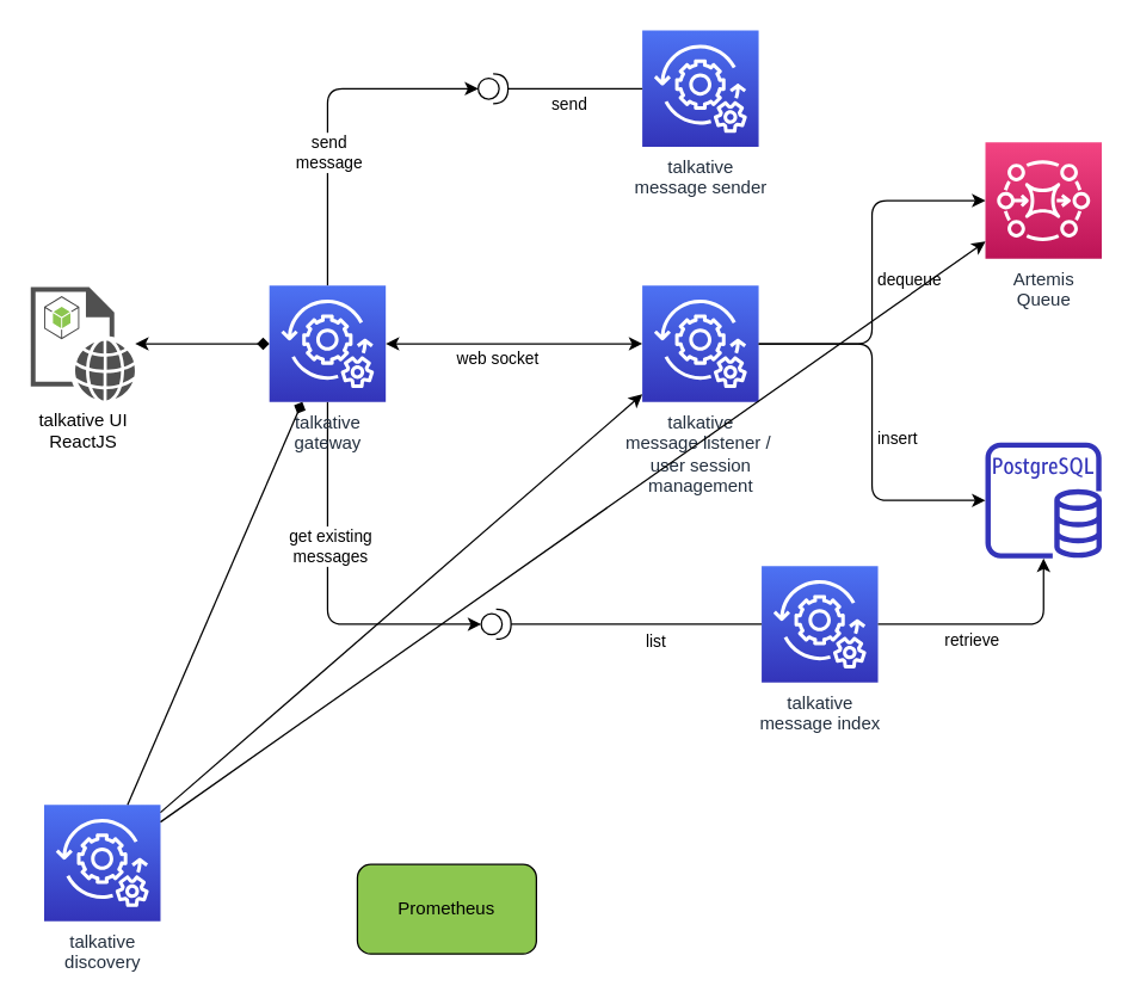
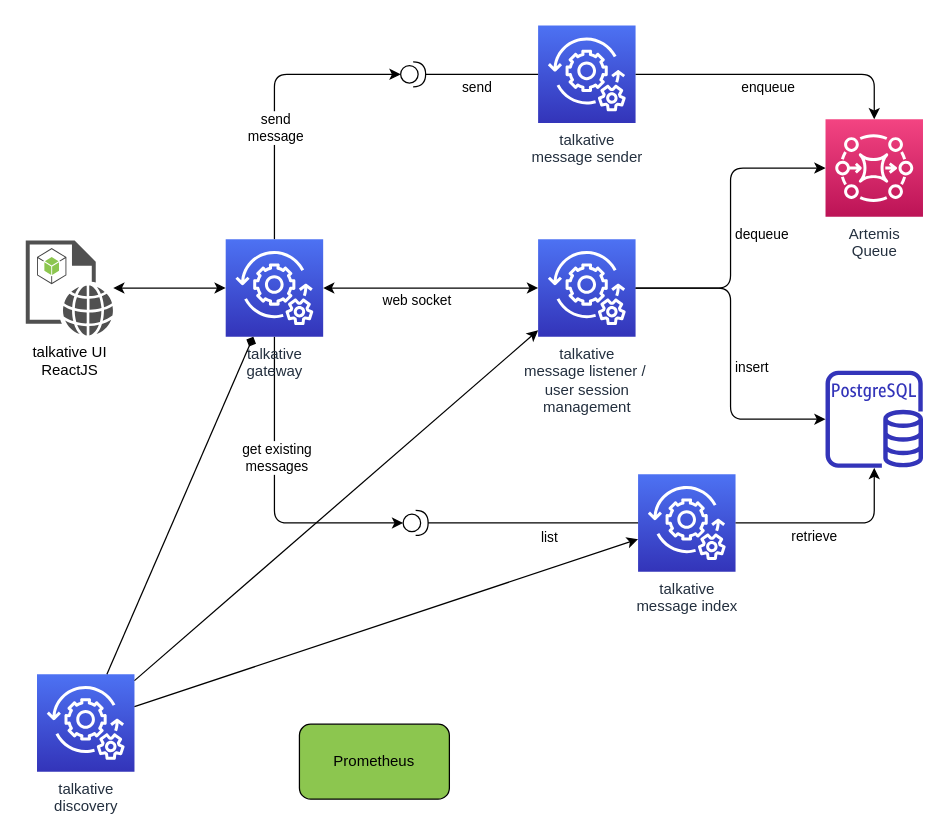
  <mxCell id="0" />
  <mxCell id="1" parent="0" />
  <mxCell id="2" value="talkative&lt;br&gt;message sender" style="outlineConnect=0;fontColor=#232F3E;gradientColor=#4D72F3;gradientDirection=north;fillColor=#3334B9;strokeColor=#ffffff;dashed=0;verticalLabelPosition=bottom;verticalAlign=top;align=center;html=1;fontSize=12;fontStyle=0;aspect=fixed;shape=mxgraph.aws4.resourceIcon;resIcon=mxgraph.aws4.managed_services;" parent="1" vertex="1"><mxGeometry x="430" y="20" width="78" height="78" as="geometry" /></mxCell>
  <mxCell id="3" value="talkative&lt;br&gt;message listener /&amp;nbsp;&lt;br&gt;user session&lt;br&gt;management" style="outlineConnect=0;fontColor=#232F3E;gradientColor=#4D72F3;gradientDirection=north;fillColor=#3334B9;strokeColor=#ffffff;dashed=0;verticalLabelPosition=bottom;verticalAlign=top;align=center;html=1;fontSize=12;fontStyle=0;aspect=fixed;shape=mxgraph.aws4.resourceIcon;resIcon=mxgraph.aws4.managed_services;" parent="1" vertex="1"><mxGeometry x="430" y="191" width="78" height="78" as="geometry" /></mxCell>
  <mxCell id="4" value="talkative&lt;br&gt;message index" style="outlineConnect=0;fontColor=#232F3E;gradientColor=#4D72F3;gradientDirection=north;fillColor=#3334B9;strokeColor=#ffffff;dashed=0;verticalLabelPosition=bottom;verticalAlign=top;align=center;html=1;fontSize=12;fontStyle=0;aspect=fixed;shape=mxgraph.aws4.resourceIcon;resIcon=mxgraph.aws4.managed_services;" parent="1" vertex="1"><mxGeometry x="510" y="379" width="78" height="78" as="geometry" /></mxCell>
  <mxCell id="5" value="" style="outlineConnect=0;fontColor=#232F3E;gradientColor=none;fillColor=#3334B9;strokeColor=none;dashed=0;verticalLabelPosition=bottom;verticalAlign=top;align=center;html=1;fontSize=12;fontStyle=0;aspect=fixed;pointerEvents=1;shape=mxgraph.aws4.rds_postgresql_instance;" parent="1" vertex="1"><mxGeometry x="660" y="296" width="78" height="78" as="geometry" /></mxCell>
  <mxCell id="6" value="Artemis&lt;br&gt;Queue" style="outlineConnect=0;fontColor=#232F3E;gradientColor=#F34482;gradientDirection=north;fillColor=#BC1356;strokeColor=#ffffff;dashed=0;verticalLabelPosition=bottom;verticalAlign=top;align=center;html=1;fontSize=12;fontStyle=0;aspect=fixed;shape=mxgraph.aws4.resourceIcon;resIcon=mxgraph.aws4.mq;" parent="1" vertex="1"><mxGeometry x="660" y="95" width="78" height="78" as="geometry" /></mxCell>
  <mxCell id="7" value="talkative UI&lt;br&gt;ReactJS" style="pointerEvents=1;shadow=0;dashed=0;html=1;strokeColor=none;fillColor=#505050;labelPosition=center;verticalLabelPosition=bottom;verticalAlign=top;outlineConnect=0;align=center;shape=mxgraph.office.concepts.web_page;" parent="1" vertex="1"><mxGeometry x="20" y="192" width="70" height="76" as="geometry" /></mxCell>
  <mxCell id="8" value="" style="shape=providedRequiredInterface;html=1;verticalLabelPosition=bottom;" parent="1" vertex="1"><mxGeometry x="320" y="49" width="20" height="20" as="geometry" /></mxCell>
  <mxCell id="9" value="" style="shape=providedRequiredInterface;html=1;verticalLabelPosition=bottom;" parent="1" vertex="1"><mxGeometry x="322" y="408" width="20" height="20" as="geometry" /></mxCell>
  <mxCell id="10" value="" style="endArrow=none;html=1;entryX=1;entryY=0.5;entryDx=0;entryDy=0;entryPerimeter=0;" parent="1" source="2" target="8" edge="1"><mxGeometry width="50" height="50" relative="1" as="geometry"><mxPoint x="300" y="249" as="sourcePoint" /><mxPoint x="350" y="199" as="targetPoint" /></mxGeometry></mxCell>
  <mxCell id="11" value="send" style="edgeLabel;html=1;align=center;verticalAlign=middle;resizable=0;points=[];" parent="10" vertex="1" connectable="0"><mxGeometry x="0.5" y="-1" relative="1" as="geometry"><mxPoint x="18" y="11" as="offset" /></mxGeometry></mxCell>
  <mxCell id="12" value="" style="endArrow=none;html=1;entryX=1;entryY=0.5;entryDx=0;entryDy=0;entryPerimeter=0;" parent="1" source="4" target="9" edge="1"><mxGeometry width="50" height="50" relative="1" as="geometry"><mxPoint x="240" y="309" as="sourcePoint" /><mxPoint x="290" y="259" as="targetPoint" /></mxGeometry></mxCell>
  <mxCell id="13" value="list" style="edgeLabel;html=1;align=center;verticalAlign=middle;resizable=0;points=[];" vertex="1" connectable="0" parent="12"><mxGeometry x="-0.275" relative="1" as="geometry"><mxPoint x="-11" y="11" as="offset" /></mxGeometry></mxCell>
+ <mxCell id="14" value="" style="edgeStyle=elbowEdgeStyle;elbow=vertical;endArrow=classic;html=1;" parent="1" source="2" target="6" edge="1"><mxGeometry width="50" height="50" relative="1" as="geometry"><mxPoint x="230" y="269" as="sourcePoint" /><mxPoint x="280" y="219" as="targetPoint" /><Array as="points"><mxPoint x="584" y="59" /></Array></mxGeometry></mxCell>
+ <mxCell id="15" value="enqueue" style="edgeLabel;html=1;align=center;verticalAlign=middle;resizable=0;points=[];" parent="14" vertex="1" connectable="0"><mxGeometry x="0.032" y="-1" relative="1" as="geometry"><mxPoint x="-12" y="9" as="offset" /></mxGeometry></mxCell>
  <mxCell id="16" value="" style="edgeStyle=elbowEdgeStyle;elbow=horizontal;endArrow=classic;html=1;" parent="1" source="3" target="6" edge="1"><mxGeometry width="50" height="50" relative="1" as="geometry"><mxPoint x="250" y="349" as="sourcePoint" /><mxPoint x="300" y="299" as="targetPoint" /></mxGeometry></mxCell>
  <mxCell id="17" value="dequeue" style="edgeLabel;html=1;align=center;verticalAlign=middle;resizable=0;points=[];" parent="16" vertex="1" connectable="0"><mxGeometry x="0.614" relative="1" as="geometry"><mxPoint x="-4" y="52" as="offset" /></mxGeometry></mxCell>
  <mxCell id="18" value="" style="edgeStyle=elbowEdgeStyle;elbow=horizontal;endArrow=classic;html=1;" parent="1" source="3" target="5" edge="1"><mxGeometry width="50" height="50" relative="1" as="geometry"><mxPoint x="270" y="339" as="sourcePoint" /><mxPoint x="320" y="289" as="targetPoint" /></mxGeometry></mxCell>
  <mxCell id="19" value="insert" style="edgeLabel;html=1;align=center;verticalAlign=middle;resizable=0;points=[];" parent="18" vertex="1" connectable="0"><mxGeometry x="0.112" y="3" relative="1" as="geometry"><mxPoint x="13" y="-4" as="offset" /></mxGeometry></mxCell>
  <mxCell id="20" value="" style="edgeStyle=elbowEdgeStyle;elbow=vertical;endArrow=classic;html=1;" parent="1" source="4" target="5" edge="1"><mxGeometry width="50" height="50" relative="1" as="geometry"><mxPoint x="670" y="559" as="sourcePoint" /><mxPoint x="720" y="509" as="targetPoint" /><Array as="points"><mxPoint x="600" y="418" /></Array></mxGeometry></mxCell>
  <mxCell id="21" value="retrieve" style="edgeLabel;html=1;align=center;verticalAlign=middle;resizable=0;points=[];" parent="20" vertex="1" connectable="0"><mxGeometry x="-0.205" y="-2" relative="1" as="geometry"><mxPoint y="8" as="offset" /></mxGeometry></mxCell>
  <mxCell id="22" value="" style="edgeStyle=elbowEdgeStyle;elbow=vertical;endArrow=classic;html=1;entryX=0;entryY=0.5;entryDx=0;entryDy=0;entryPerimeter=0;" parent="1" source="27" target="8" edge="1"><mxGeometry width="50" height="50" relative="1" as="geometry"><mxPoint x="220" y="169" as="sourcePoint" /><mxPoint x="0" y="379" as="targetPoint" /><Array as="points"><mxPoint x="260" y="59" /><mxPoint x="65" y="59" /></Array></mxGeometry></mxCell>
  <mxCell id="23" value="send&lt;br&gt;message" style="edgeLabel;html=1;align=center;verticalAlign=middle;resizable=0;points=[];" parent="22" vertex="1" connectable="0"><mxGeometry x="-0.231" relative="1" as="geometry"><mxPoint as="offset" /></mxGeometry></mxCell>
  <mxCell id="24" value="" style="outlineConnect=0;dashed=0;verticalLabelPosition=bottom;verticalAlign=top;align=center;html=1;shape=mxgraph.aws3.android;fillColor=#8CC64F;gradientColor=none;" vertex="1" parent="1"><mxGeometry x="29" y="198" width="23.5" height="29" as="geometry" /></mxCell>
  <mxCell id="25" value="" style="edgeStyle=elbowEdgeStyle;elbow=vertical;endArrow=classic;html=1;entryX=0;entryY=0.5;entryDx=0;entryDy=0;entryPerimeter=0;" edge="1" parent="1" source="27" target="9"><mxGeometry width="50" height="50" relative="1" as="geometry"><mxPoint x="20" y="449" as="sourcePoint" /><mxPoint x="70" y="399" as="targetPoint" /><Array as="points"><mxPoint x="280" y="418" /><mxPoint x="219" y="349" /><mxPoint x="55" y="418" /></Array></mxGeometry></mxCell>
  <mxCell id="26" value="get existing&lt;br&gt;messages" style="edgeLabel;html=1;align=center;verticalAlign=middle;resizable=0;points=[];" vertex="1" connectable="0" parent="25"><mxGeometry x="-0.239" y="1" relative="1" as="geometry"><mxPoint as="offset" /></mxGeometry></mxCell>
  <mxCell id="27" value="talkative&lt;br&gt;gateway" style="outlineConnect=0;fontColor=#232F3E;gradientColor=#4D72F3;gradientDirection=north;fillColor=#3334B9;strokeColor=#ffffff;dashed=0;verticalLabelPosition=bottom;verticalAlign=top;align=center;html=1;fontSize=12;fontStyle=0;aspect=fixed;shape=mxgraph.aws4.resourceIcon;resIcon=mxgraph.aws4.managed_services;" vertex="1" parent="1"><mxGeometry x="180" y="191" width="78" height="78" as="geometry" /></mxCell>
  <mxCell id="28" value="talkative&lt;br&gt;discovery" style="outlineConnect=0;fontColor=#232F3E;gradientColor=#4D72F3;gradientDirection=north;fillColor=#3334B9;strokeColor=#ffffff;dashed=0;verticalLabelPosition=bottom;verticalAlign=top;align=center;html=1;fontSize=12;fontStyle=0;aspect=fixed;shape=mxgraph.aws4.resourceIcon;resIcon=mxgraph.aws4.managed_services;" vertex="1" parent="1"><mxGeometry x="29" y="539" width="78" height="78" as="geometry" /></mxCell>
- <mxCell id="29" value="" style="endArrow=diamond;startArrow=classic;html=1;" edge="1" parent="1" source="7" target="27"><mxGeometry width="50" height="50" relative="1" as="geometry"><mxPoint x="150" y="569" as="sourcePoint" /><mxPoint x="200" y="519" as="targetPoint" /></mxGeometry></mxCell>
+ <mxCell id="29" value="" style="endArrow=classic;startArrow=classic;html=1;" edge="1" parent="1" source="7" target="27"><mxGeometry width="50" height="50" relative="1" as="geometry"><mxPoint x="150" y="569" as="sourcePoint" /><mxPoint x="200" y="519" as="targetPoint" /></mxGeometry></mxCell>
  <mxCell id="30" value="" style="endArrow=classic;startArrow=classic;html=1;" edge="1" parent="1" source="27" target="3"><mxGeometry width="50" height="50" relative="1" as="geometry"><mxPoint x="330" y="289" as="sourcePoint" /><mxPoint x="380" y="239" as="targetPoint" /></mxGeometry></mxCell>
  <mxCell id="31" value="web socket" style="edgeLabel;html=1;align=center;verticalAlign=middle;resizable=0;points=[];" vertex="1" connectable="0" parent="30"><mxGeometry x="0.326" y="-1" relative="1" as="geometry"><mxPoint x="-40" y="8" as="offset" /></mxGeometry></mxCell>
  <mxCell id="32" value="" style="endArrow=classic;html=1;" edge="1" parent="1" source="28" target="3"><mxGeometry width="50" height="50" relative="1" as="geometry"><mxPoint x="210" y="589" as="sourcePoint" /><mxPoint x="260" y="539" as="targetPoint" /></mxGeometry></mxCell>
  <mxCell id="33" value="" style="endArrow=diamond;html=1;" edge="1" parent="1" source="28" target="27"><mxGeometry width="50" height="50" relative="1" as="geometry"><mxPoint x="210" y="529" as="sourcePoint" /><mxPoint x="260" y="479" as="targetPoint" /></mxGeometry></mxCell>
- <mxCell id="34" value="" style="endArrow=classic;html=1;" edge="1" parent="1" source="28" target="6"><mxGeometry width="50" height="50" relative="1" as="geometry"><mxPoint x="270" y="569" as="sourcePoint" /><mxPoint x="320" y="519" as="targetPoint" /></mxGeometry></mxCell>
+ <mxCell id="34" value="" style="endArrow=classic;html=1;" edge="1" parent="1" source="28" target="4"><mxGeometry width="50" height="50" relative="1" as="geometry"><mxPoint x="270" y="569" as="sourcePoint" /><mxPoint x="320" y="519" as="targetPoint" /></mxGeometry></mxCell>
  <mxCell id="35" value="Prometheus" style="rounded=1;whiteSpace=wrap;html=1;fillColor=#8cc64f;" vertex="1" parent="1"><mxGeometry x="239" y="579" width="120" height="60" as="geometry" /></mxCell>
